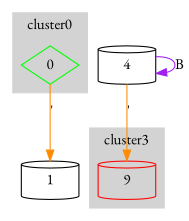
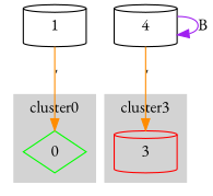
  digraph {
    fontname="EB Garamond"
    node [fontname="EB Garamond" shape=cylinder]
    edge [color=darkorange fontname="EB Garamond"]
    0 [color=green shape=diamond]
-   3 [color=red label=9]
+   3 [color=red]
    1
    4
    subgraph cluster_1 {
      color=lightgrey
      label=cluster1
      style=filled
    }
    subgraph cluster_2 {
      color=lightgrey
      label=cluster0
      style=filled
      0
    }
    subgraph cluster_3 {
      color=lightgrey
      label=cluster2
      style=filled
    }
    subgraph cluster_4 {
      color=lightgrey
      label=cluster3
      style=filled
      3
    }
    subgraph cluster_5 {
      color=lightgrey
      label=cluster4
      style=filled
    }
-   0 -> 1 [label="'"]
+   1 -> 0 [label="'"]
    4 -> 3 [label="'"]
    4 -> 4 [color=purple label=B]
  }
